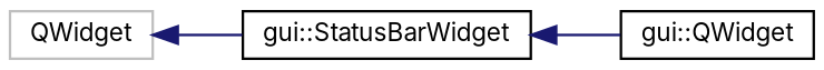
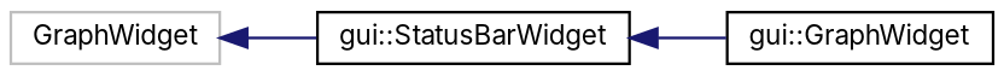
  digraph {
    fontname=Inter
    rankdir=LR
    node [color=black fillcolor=white fontname=Inter fontsize=10 shape=record style=filled]
    edge [color=midnightblue dir=back fontname=Inter fontsize=10 labelfontname=Helvetica labelfontsize=10 style=solid]
-   n1 [color=grey75 height=0.2 label=QWidget width=0.4]
+   n1 [color=grey75 height=0.2 label=GraphWidget width=0.4]
    n2 [height=0.2 label="gui::StatusBarWidget" width=0.4]
-   n3 [height=0.2 label="gui::QWidget" width=0.4]
+   n3 [height=0.2 label="gui::GraphWidget" width=0.4]
    n1 -> n2
    n2 -> n3
  }
